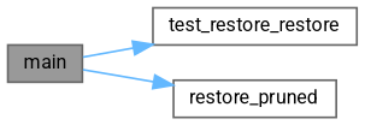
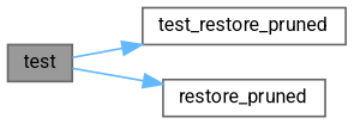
  digraph {
    rankdir=LR
    node [color=grey40 fillcolor=white fontname=Roboto fontsize=10 shape=box style=filled]
    edge [color=steelblue1 fontname=Roboto fontsize=10 labelfontname=Roboto labelfontsize=10 style=solid]
-   n1 [color=gray40 fillcolor=grey60 fontcolor=black height=0.2 label=main width=0.4]
-   n2 [height=0.2 label=test_restore_restore width=0.4]
+   n1 [color=gray40 fillcolor=grey60 fontcolor=black height=0.2 label=test width=0.4]
+   n2 [height=0.2 label=test_restore_pruned width=0.4]
    n3 [height=0.2 label=restore_pruned width=0.4]
    n1 -> n2
    n1 -> n3
  }
